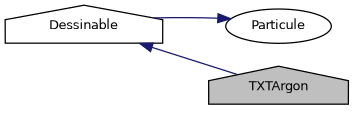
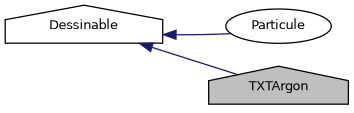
  digraph {
    rankdir=LR
    node [color=black fillcolor=white fontname=Helvetica fontsize=10 shape=house style=filled]
    edge [color=midnightblue dir=back fontname=Helvetica fontsize=10 labelfontname=Helvetica labelfontsize=10 style=solid]
    n1 [fillcolor=grey75 fontcolor=black height=0.2 label=TXTArgon width=0.4]
    n2 [height=0.2 label=Particule shape=ellipse width=0.4]
    n3 [height=0.2 label=Dessinable width=0.4]
    n3 -> n1
-   n2 -> n3
+   n3 -> n2
  }
